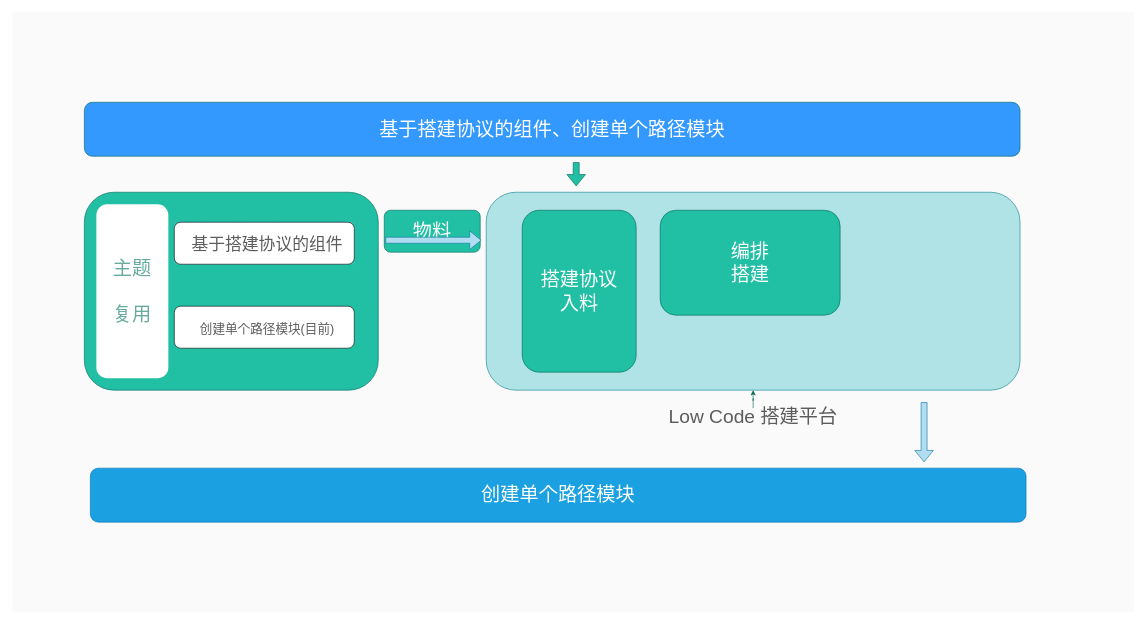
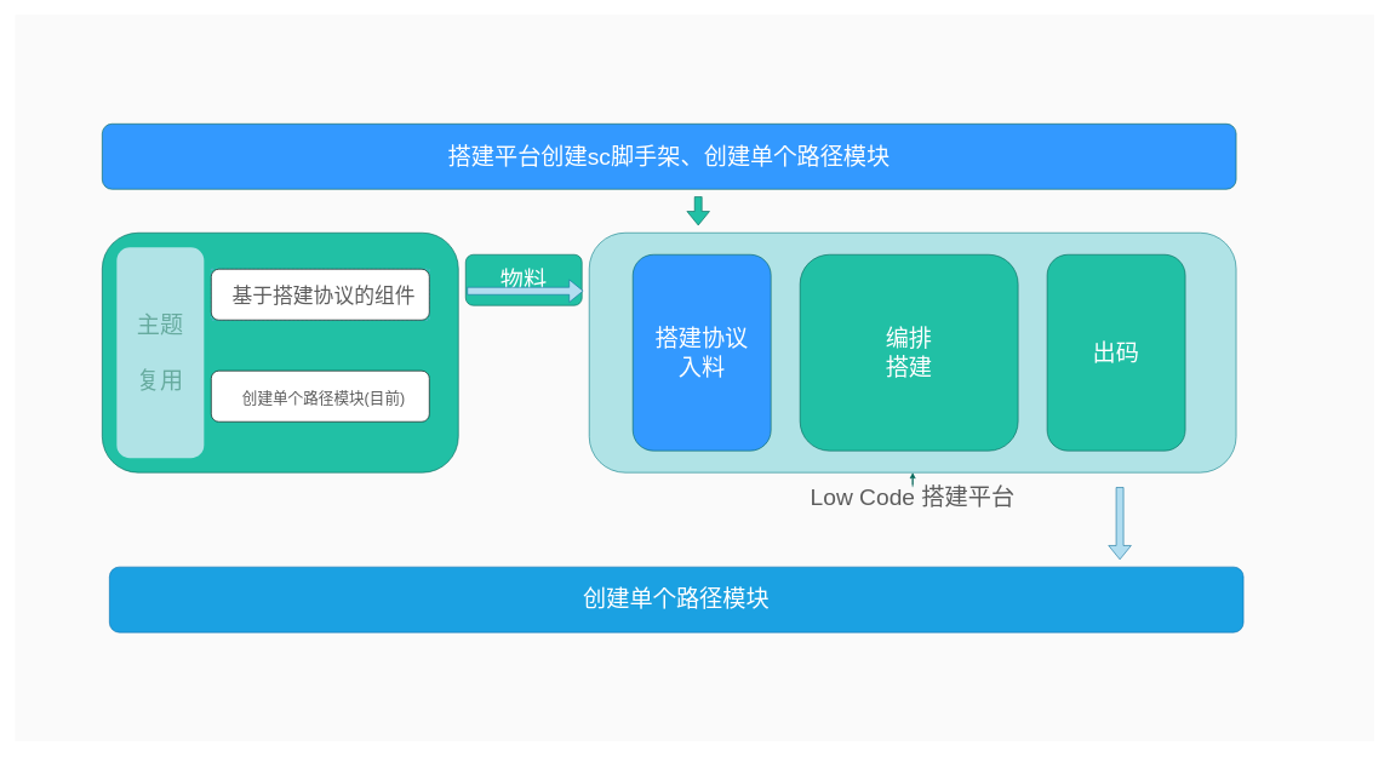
  <mxCell id="0" />
  <mxCell id="1" parent="0" />
  <mxCell id="2" value="" style="rounded=0;whiteSpace=wrap;html=1;shadow=0;glass=0;sketch=0;fontSize=32;fillColor=#FAFAFA;strokeColor=none;" vertex="1" parent="1"><mxGeometry x="20" y="20" width="1870" height="1000" as="geometry" /></mxCell>
  <mxCell id="3" value="" style="rounded=1;whiteSpace=wrap;html=1;fillColor=#21C0A5;fontColor=#5C5C5C;strokeColor=#006658;glass=0;" vertex="1" parent="1"><mxGeometry x="140" y="320" width="490" height="330" as="geometry" /></mxCell>
  <mxCell id="4" value="" style="rounded=1;whiteSpace=wrap;html=1;fillColor=#b0e3e6;strokeColor=#0e8088;shadow=0;sketch=0;glass=0;" vertex="1" parent="1"><mxGeometry x="810" y="320" width="890" height="330" as="geometry" /></mxCell>
  <mxCell id="5" style="edgeStyle=orthogonalEdgeStyle;curved=0;rounded=1;sketch=0;orthogonalLoop=1;jettySize=auto;html=1;fontSize=32;fontColor=#5C5C5C;strokeColor=#006658;fillColor=#21C0A5;" edge="1" parent="1" source="6" target="4"><mxGeometry relative="1" as="geometry" /></mxCell>
- <mxCell id="6" value="&lt;font style=&quot;font-size: 32px;&quot;&gt;Low Code 搭建平台&lt;br&gt;&lt;/font&gt;" style="text;html=1;strokeColor=none;fillColor=none;align=center;verticalAlign=middle;whiteSpace=wrap;rounded=0;sketch=0;fontColor=#5C5C5C;" vertex="1" parent="1"><mxGeometry x="1080" y="680" width="350" height="30" as="geometry" /></mxCell>
+ <mxCell id="6" value="&lt;font style=&quot;font-size: 32px;&quot;&gt;Low Code 搭建平台&lt;br&gt;&lt;/font&gt;" style="text;html=1;strokeColor=none;fillColor=none;align=center;verticalAlign=middle;whiteSpace=wrap;rounded=0;sketch=0;fontColor=#5C5C5C;" vertex="1" parent="1"><mxGeometry x="1080" y="670" width="350" height="30" as="geometry" /></mxCell>
  <mxCell id="7" value="&lt;font color=&quot;#ffffff&quot; style=&quot;font-size: 32px;&quot;&gt;物料&lt;/font&gt;" style="html=1;whiteSpace=wrap;container=1;recursiveResize=0;collapsible=0;rounded=1;shadow=0;glass=0;sketch=0;fontColor=#5C5C5C;strokeColor=#006658;fillColor=#21C0A5;" vertex="1" parent="1"><mxGeometry x="640" y="350" width="160" height="70" as="geometry" /></mxCell>
  <mxCell id="8" value="" style="shape=flexArrow;endArrow=classic;html=1;rounded=1;sketch=0;fontSize=32;fontColor=#5C5C5C;strokeColor=#10739e;fillColor=#b1ddf0;curved=0;" edge="1" parent="1"><mxGeometry width="50" height="50" relative="1" as="geometry"><mxPoint x="642" y="400" as="sourcePoint" /><mxPoint x="802" y="400" as="targetPoint" /></mxGeometry></mxCell>
  <mxCell id="9" value="" style="group;strokeColor=#7EA6E0;dashed=1;strokeWidth=1;" vertex="1" connectable="0" parent="1"><mxGeometry x="290" y="370" width="300" height="70" as="geometry" /></mxCell>
  <mxCell id="10" value="" style="rounded=1;whiteSpace=wrap;html=1;sketch=0;fontSize=32;" vertex="1" parent="9"><mxGeometry width="300" height="70" as="geometry" /></mxCell>
  <mxCell id="11" value="&lt;font style=&quot;font-size: 28px;&quot;&gt;基于搭建协议的组件&lt;/font&gt;" style="text;html=1;strokeColor=none;fillColor=none;align=center;verticalAlign=middle;whiteSpace=wrap;rounded=0;sketch=0;fontSize=32;fontColor=#5C5C5C;" vertex="1" parent="9"><mxGeometry x="10" y="25" width="290" height="20" as="geometry" /></mxCell>
  <mxCell id="12" style="edgeStyle=orthogonalEdgeStyle;curved=0;rounded=1;sketch=0;orthogonalLoop=1;jettySize=auto;html=1;exitX=0.5;exitY=1;exitDx=0;exitDy=0;fontSize=28;fontColor=#5C5C5C;strokeColor=#006658;fillColor=#21C0A5;" edge="1" parent="9" source="11" target="11"><mxGeometry relative="1" as="geometry" /></mxCell>
  <mxCell id="13" value="" style="group" vertex="1" connectable="0" parent="1"><mxGeometry x="290" y="510" width="300" height="70" as="geometry" /></mxCell>
  <mxCell id="14" value="" style="rounded=1;whiteSpace=wrap;html=1;sketch=0;fontSize=32;" vertex="1" parent="13"><mxGeometry width="300" height="70" as="geometry" /></mxCell>
  <mxCell id="15" value="&lt;font style=&quot;font-size: 21px;&quot;&gt;创建单个路径模块(目前)&lt;/font&gt;" style="text;html=1;strokeColor=none;fillColor=none;align=center;verticalAlign=middle;whiteSpace=wrap;rounded=0;sketch=0;fontSize=32;fontColor=#5C5C5C;" vertex="1" parent="13"><mxGeometry x="30" y="24" width="250" height="20" as="geometry" /></mxCell>
- <mxCell id="16" value="&lt;font color=&quot;#67ab9f&quot;&gt;主题&lt;br&gt;&lt;br&gt;复用&lt;/font&gt;" style="rounded=1;whiteSpace=wrap;html=1;shadow=0;glass=0;sketch=0;fontSize=32;strokeColor=none;fillColor=#ffffff;" vertex="1" parent="1"><mxGeometry x="160" y="340" width="120" height="290" as="geometry" /></mxCell>
- <mxCell id="17" value="&lt;font color=&quot;#ffffff&quot;&gt;搭建协议&lt;br&gt;入料&lt;/font&gt;" style="rounded=1;whiteSpace=wrap;html=1;shadow=0;glass=0;sketch=0;fontSize=32;fontColor=#3399FF;strokeColor=#006658;fillColor=#21C0A5;" vertex="1" parent="1"><mxGeometry x="870" y="350" width="190" height="270" as="geometry" /></mxCell>
- <mxCell id="19" value="&lt;span style=&quot;color: rgb(255, 255, 255);&quot;&gt;编排&lt;br&gt;&lt;/span&gt;&lt;span style=&quot;color: rgb(255, 255, 255);&quot;&gt;搭建&lt;/span&gt;&lt;span style=&quot;color: rgb(255, 255, 255);&quot;&gt;&lt;br&gt;&lt;/span&gt;" style="rounded=1;whiteSpace=wrap;html=1;shadow=0;glass=0;sketch=0;fontSize=32;fontColor=#3399FF;strokeColor=#006658;fillColor=#21C0A5;gradientColor=none;" vertex="1" parent="1"><mxGeometry x="1100" y="350" width="300" height="175" as="geometry" /></mxCell>
+ <mxCell id="16" value="&lt;font color=&quot;#67ab9f&quot;&gt;主题&lt;br&gt;&lt;br&gt;复用&lt;/font&gt;" style="rounded=1;whiteSpace=wrap;html=1;shadow=0;glass=0;sketch=0;fontSize=32;strokeColor=none;fillColor=#b0e3e6;" vertex="1" parent="1"><mxGeometry x="160" y="340" width="120" height="290" as="geometry" /></mxCell>
+ <mxCell id="17" value="&lt;font color=&quot;#ffffff&quot;&gt;搭建协议&lt;br&gt;入料&lt;/font&gt;" style="rounded=1;whiteSpace=wrap;html=1;shadow=0;glass=0;sketch=0;fontSize=32;fontColor=#3399FF;strokeColor=#006658;fillColor=#3399ff;" vertex="1" parent="1"><mxGeometry x="870" y="350" width="190" height="270" as="geometry" /></mxCell>
+ <mxCell id="18" value="&lt;font color=&quot;#ffffff&quot;&gt;出码&lt;/font&gt;" style="rounded=1;whiteSpace=wrap;html=1;shadow=0;glass=0;sketch=0;fontSize=32;fontColor=#3399FF;strokeColor=#006658;fillColor=#21C0A5;" vertex="1" parent="1"><mxGeometry x="1440" y="350" width="190" height="270" as="geometry" /></mxCell>
+ <mxCell id="19" value="&lt;span style=&quot;color: rgb(255, 255, 255);&quot;&gt;编排&lt;br&gt;&lt;/span&gt;&lt;span style=&quot;color: rgb(255, 255, 255);&quot;&gt;搭建&lt;/span&gt;&lt;span style=&quot;color: rgb(255, 255, 255);&quot;&gt;&lt;br&gt;&lt;/span&gt;" style="rounded=1;whiteSpace=wrap;html=1;shadow=0;glass=0;sketch=0;fontSize=32;fontColor=#3399FF;strokeColor=#006658;fillColor=#21C0A5;gradientColor=none;" vertex="1" parent="1"><mxGeometry x="1100" y="350" width="300" height="270" as="geometry" /></mxCell>
  <mxCell id="20" value="" style="shape=flexArrow;endArrow=classic;html=1;rounded=1;sketch=0;fontSize=32;fontColor=#5C5C5C;strokeColor=#10739e;fillColor=#b1ddf0;curved=0;" edge="1" parent="1"><mxGeometry width="50" height="50" relative="1" as="geometry"><mxPoint x="1540" y="670" as="sourcePoint" /><mxPoint x="1540" y="770" as="targetPoint" /></mxGeometry></mxCell>
- <mxCell id="21" value="&lt;font color=&quot;#ffffff&quot;&gt;基于搭建协议的组件、创建单个路径模块&lt;/font&gt;" style="rounded=1;whiteSpace=wrap;html=1;shadow=0;glass=0;sketch=0;fontSize=32;fontColor=#333333;strokeColor=#006658;fillColor=#3399FF;" vertex="1" parent="1"><mxGeometry x="140" y="170" width="1560" height="90" as="geometry" /></mxCell>
+ <mxCell id="21" value="&lt;font color=&quot;#ffffff&quot;&gt;搭建平台创建sc脚手架、创建单个路径模块&lt;/font&gt;" style="rounded=1;whiteSpace=wrap;html=1;shadow=0;glass=0;sketch=0;fontSize=32;fontColor=#333333;strokeColor=#006658;fillColor=#3399FF;" vertex="1" parent="1"><mxGeometry x="140" y="170" width="1560" height="90" as="geometry" /></mxCell>
  <mxCell id="22" value="创建单个路径模块" style="rounded=1;whiteSpace=wrap;html=1;shadow=0;glass=0;sketch=0;fontSize=32;fontColor=#ffffff;strokeColor=#006EAF;fillColor=#1ba1e2;" vertex="1" parent="1"><mxGeometry x="150" y="780" width="1560" height="90" as="geometry" /></mxCell>
  <mxCell id="23" value="" style="shape=flexArrow;endArrow=classic;html=1;rounded=1;sketch=0;fontSize=32;fontColor=#FFFFFF;strokeColor=#006658;fillColor=#21C0A5;curved=0;" edge="1" parent="1"><mxGeometry width="50" height="50" relative="1" as="geometry"><mxPoint x="960" y="270" as="sourcePoint" /><mxPoint x="960" y="310" as="targetPoint" /></mxGeometry></mxCell>
